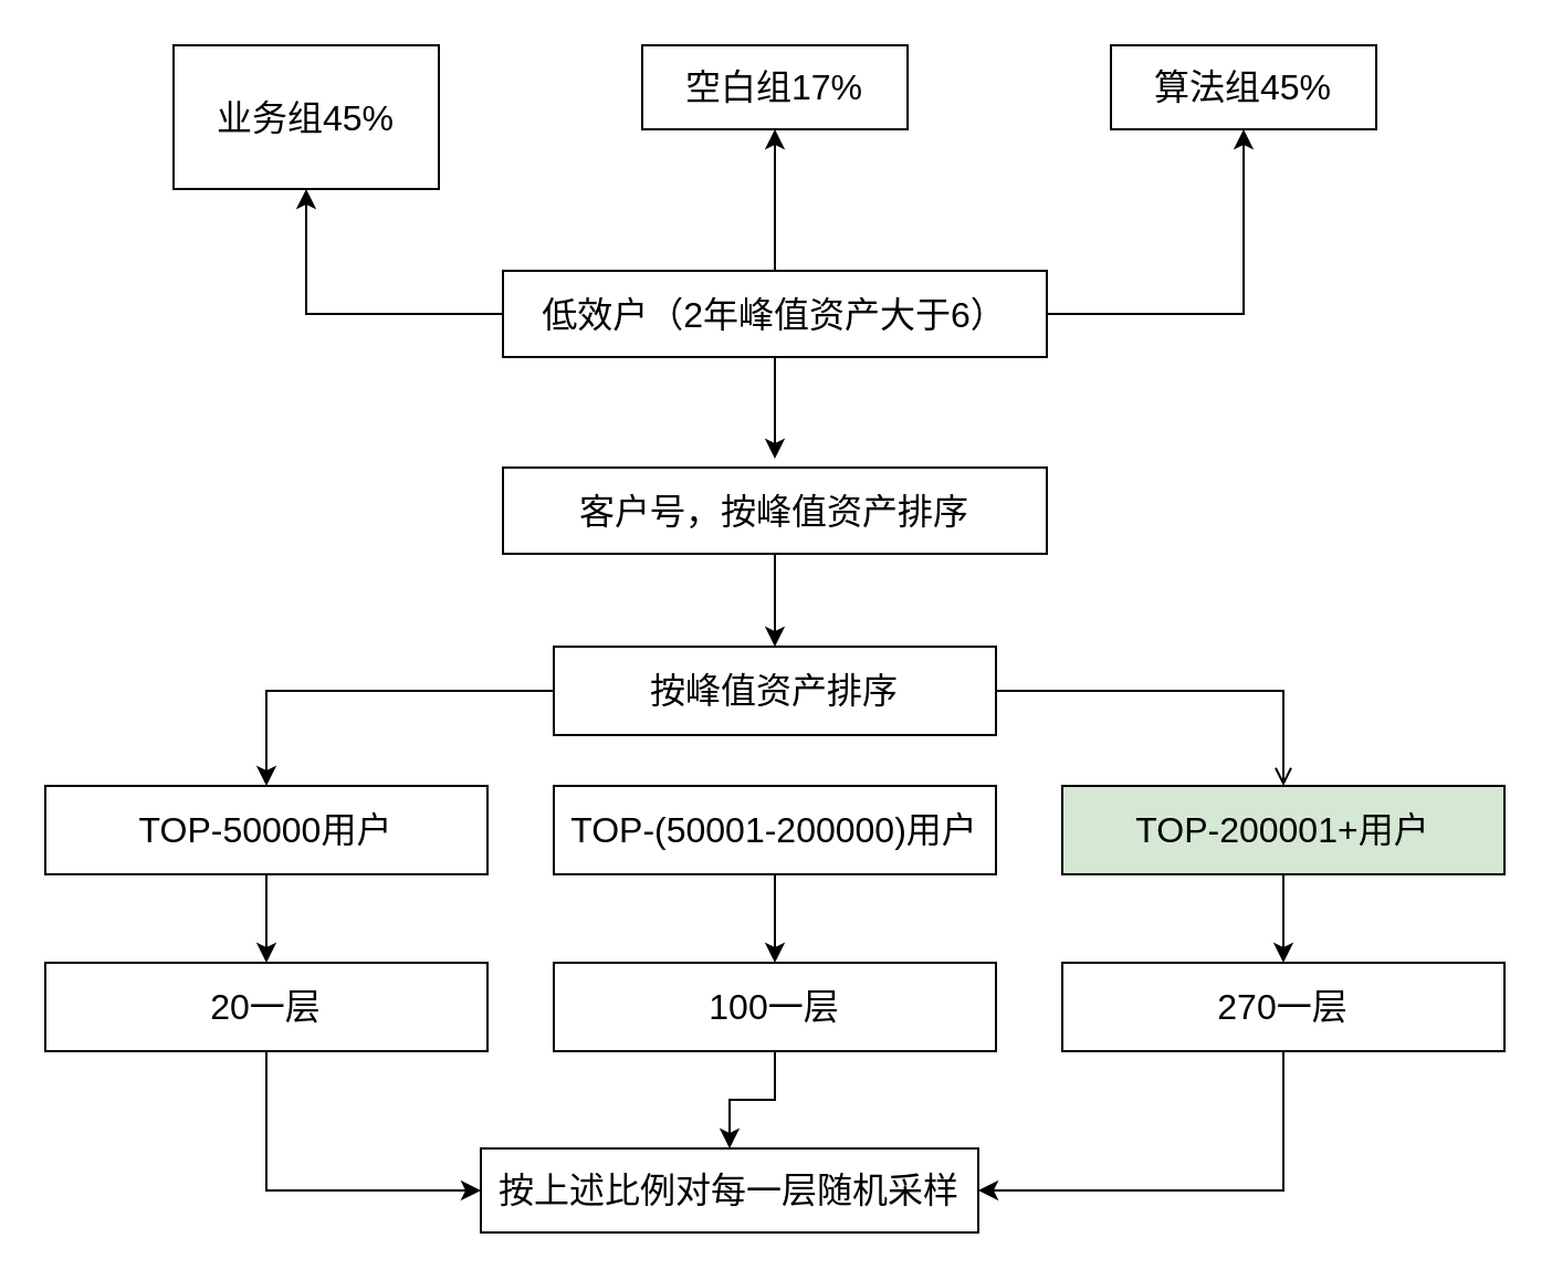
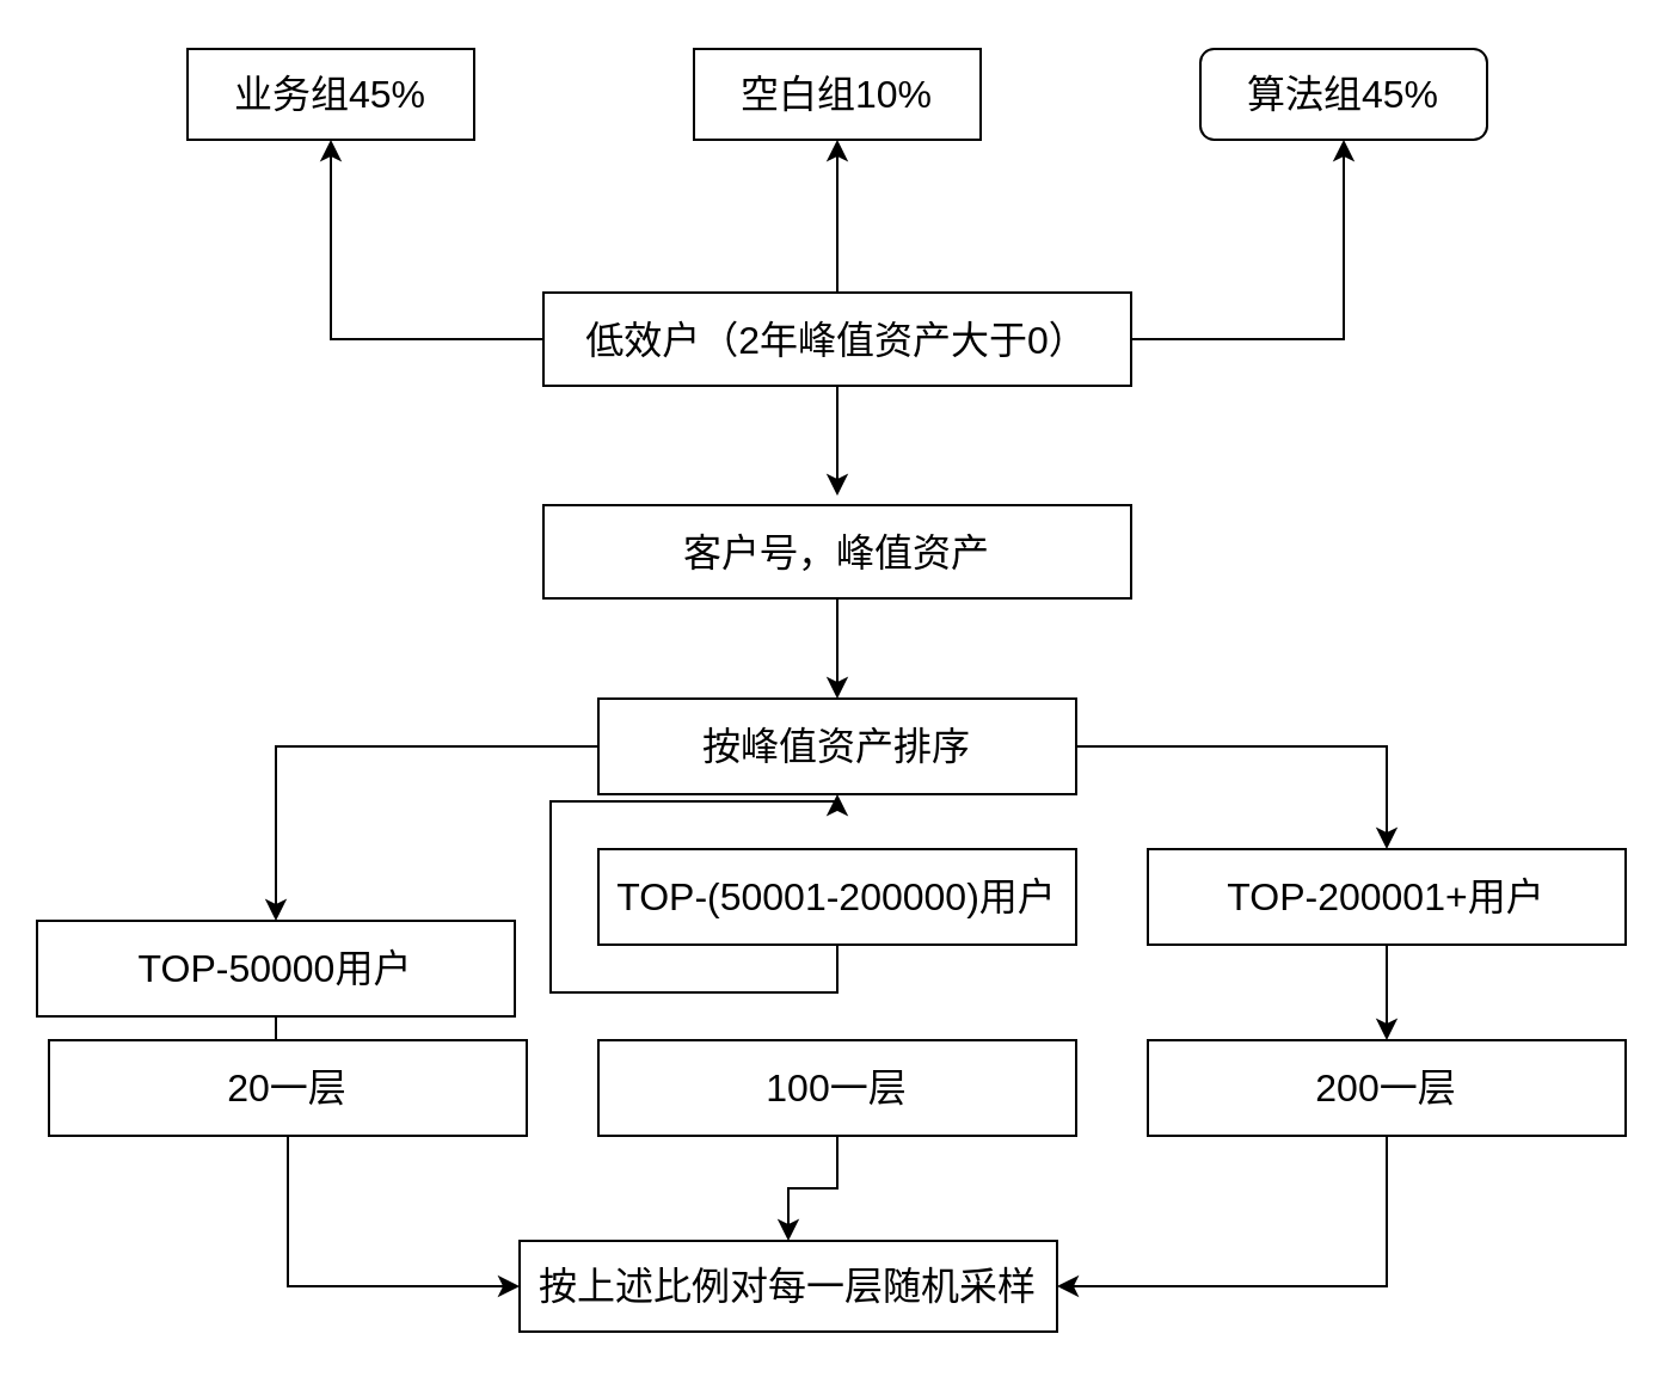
  <mxCell id="0" />
  <mxCell id="1" parent="0" />
  <mxCell id="2" style="edgeStyle=orthogonalEdgeStyle;rounded=0;orthogonalLoop=1;jettySize=auto;html=1;exitX=0;exitY=0.5;exitDx=0;exitDy=0;entryX=0.5;entryY=1;entryDx=0;entryDy=0;fontSize=16;" edge="1" parent="1" source="6" target="8"><mxGeometry relative="1" as="geometry" /></mxCell>
  <mxCell id="3" style="edgeStyle=orthogonalEdgeStyle;rounded=0;orthogonalLoop=1;jettySize=auto;html=1;exitX=1;exitY=0.5;exitDx=0;exitDy=0;fontSize=16;" edge="1" parent="1" source="6" target="9"><mxGeometry relative="1" as="geometry" /></mxCell>
  <mxCell id="4" style="edgeStyle=orthogonalEdgeStyle;rounded=0;orthogonalLoop=1;jettySize=auto;html=1;entryX=0.5;entryY=1;entryDx=0;entryDy=0;fontSize=16;" edge="1" parent="1" source="6" target="7"><mxGeometry relative="1" as="geometry" /></mxCell>
  <mxCell id="5" style="edgeStyle=orthogonalEdgeStyle;rounded=0;orthogonalLoop=1;jettySize=auto;html=1;exitX=0.5;exitY=1;exitDx=0;exitDy=0;entryX=0.5;entryY=0;entryDx=0;entryDy=0;fontSize=16;" edge="1" parent="1" source="6"><mxGeometry relative="1" as="geometry"><mxPoint x="350" y="207" as="targetPoint" /></mxGeometry></mxCell>
- <mxCell id="6" value="&lt;font style=&quot;font-size: 16px;&quot;&gt;低效户（2年峰值资产大于6）&lt;/font&gt;" style="rounded=0;whiteSpace=wrap;html=1;" vertex="1" parent="1"><mxGeometry x="227" y="122" width="246" height="39" as="geometry" /></mxCell>
- <mxCell id="7" value="空白组17%" style="rounded=0;whiteSpace=wrap;html=1;fontSize=16;" vertex="1" parent="1"><mxGeometry x="290" y="20" width="120" height="38" as="geometry" /></mxCell>
- <mxCell id="8" value="业务组45%" style="rounded=0;whiteSpace=wrap;html=1;fontSize=16;" vertex="1" parent="1"><mxGeometry x="78" y="20" width="120" height="65" as="geometry" /></mxCell>
- <mxCell id="9" value="算法组45%" style="rounded=0;whiteSpace=wrap;html=1;fontSize=16;" vertex="1" parent="1"><mxGeometry x="502" y="20" width="120" height="38" as="geometry" /></mxCell>
+ <mxCell id="6" value="&lt;font style=&quot;font-size: 16px;&quot;&gt;低效户（2年峰值资产大于0）&lt;/font&gt;" style="rounded=0;whiteSpace=wrap;html=1;" vertex="1" parent="1"><mxGeometry x="227" y="122" width="246" height="39" as="geometry" /></mxCell>
+ <mxCell id="7" value="空白组10%" style="rounded=0;whiteSpace=wrap;html=1;fontSize=16;" vertex="1" parent="1"><mxGeometry x="290" y="20" width="120" height="38" as="geometry" /></mxCell>
+ <mxCell id="8" value="业务组45%" style="rounded=0;whiteSpace=wrap;html=1;fontSize=16;" vertex="1" parent="1"><mxGeometry x="78" y="20" width="120" height="38" as="geometry" /></mxCell>
+ <mxCell id="9" value="算法组45%" style="whiteSpace=wrap;html=1;fontSize=16;rounded=1;" vertex="1" parent="1"><mxGeometry x="502" y="20" width="120" height="38" as="geometry" /></mxCell>
  <mxCell id="10" value="" style="edgeStyle=orthogonalEdgeStyle;rounded=0;orthogonalLoop=1;jettySize=auto;html=1;fontSize=16;" edge="1" parent="1" source="11" target="14"><mxGeometry relative="1" as="geometry" /></mxCell>
- <mxCell id="11" value="&lt;font style=&quot;font-size: 16px;&quot;&gt;客户号，按峰值资产排序&lt;/font&gt;" style="rounded=0;whiteSpace=wrap;html=1;" vertex="1" parent="1"><mxGeometry x="227" y="211" width="246" height="39" as="geometry" /></mxCell>
+ <mxCell id="11" value="&lt;font style=&quot;font-size: 16px;&quot;&gt;客户号，峰值资产&lt;/font&gt;" style="rounded=0;whiteSpace=wrap;html=1;" vertex="1" parent="1"><mxGeometry x="227" y="211" width="246" height="39" as="geometry" /></mxCell>
  <mxCell id="12" style="edgeStyle=orthogonalEdgeStyle;rounded=0;orthogonalLoop=1;jettySize=auto;html=1;fontSize=16;" edge="1" parent="1" source="14" target="20"><mxGeometry relative="1" as="geometry" /></mxCell>
- <mxCell id="13" style="edgeStyle=orthogonalEdgeStyle;rounded=0;orthogonalLoop=1;jettySize=auto;html=1;exitX=1;exitY=0.5;exitDx=0;exitDy=0;fontSize=16;endArrow=open;" edge="1" parent="1" source="14" target="16"><mxGeometry relative="1" as="geometry" /></mxCell>
+ <mxCell id="13" style="edgeStyle=orthogonalEdgeStyle;rounded=0;orthogonalLoop=1;jettySize=auto;html=1;exitX=1;exitY=0.5;exitDx=0;exitDy=0;fontSize=16;" edge="1" parent="1" source="14" target="16"><mxGeometry relative="1" as="geometry" /></mxCell>
  <mxCell id="14" value="&lt;font style=&quot;font-size: 16px;&quot;&gt;按峰值资产排序&lt;/font&gt;" style="whiteSpace=wrap;html=1;rounded=0;" vertex="1" parent="1"><mxGeometry x="250" y="292" width="200" height="40" as="geometry" /></mxCell>
  <mxCell id="15" style="edgeStyle=orthogonalEdgeStyle;rounded=0;orthogonalLoop=1;jettySize=auto;html=1;exitX=0.5;exitY=1;exitDx=0;exitDy=0;entryX=0.5;entryY=0;entryDx=0;entryDy=0;fontSize=16;" edge="1" parent="1" source="16" target="26"><mxGeometry relative="1" as="geometry" /></mxCell>
- <mxCell id="16" value="&lt;span style=&quot;font-size: 16px;&quot;&gt;TOP-200001+用户&lt;/span&gt;" style="whiteSpace=wrap;html=1;rounded=0;fillColor=#d5e8d4;" vertex="1" parent="1"><mxGeometry x="480" y="355" width="200" height="40" as="geometry" /></mxCell>
- <mxCell id="17" style="edgeStyle=orthogonalEdgeStyle;rounded=0;orthogonalLoop=1;jettySize=auto;html=1;exitX=0.5;exitY=1;exitDx=0;exitDy=0;entryX=0.5;entryY=0;entryDx=0;entryDy=0;fontSize=16;" edge="1" parent="1" source="18" target="24"><mxGeometry relative="1" as="geometry" /></mxCell>
+ <mxCell id="16" value="&lt;span style=&quot;font-size: 16px;&quot;&gt;TOP-200001+用户&lt;/span&gt;" style="whiteSpace=wrap;html=1;rounded=0;" vertex="1" parent="1"><mxGeometry x="480" y="355" width="200" height="40" as="geometry" /></mxCell>
+ <mxCell id="17" style="edgeStyle=orthogonalEdgeStyle;rounded=0;orthogonalLoop=1;jettySize=auto;html=1;exitX=0.5;exitY=1;exitDx=0;exitDy=0;fontSize=16;" edge="1" parent="1" source="18" target="14"><mxGeometry relative="1" as="geometry" /></mxCell>
  <mxCell id="18" value="&lt;span style=&quot;font-size: 16px;&quot;&gt;TOP-(50001-200000)用户&lt;/span&gt;" style="whiteSpace=wrap;html=1;rounded=0;" vertex="1" parent="1"><mxGeometry x="250" y="355" width="200" height="40" as="geometry" /></mxCell>
  <mxCell id="19" style="edgeStyle=orthogonalEdgeStyle;rounded=0;orthogonalLoop=1;jettySize=auto;html=1;exitX=0.5;exitY=1;exitDx=0;exitDy=0;fontSize=16;" edge="1" parent="1" source="20" target="22"><mxGeometry relative="1" as="geometry" /></mxCell>
- <mxCell id="20" value="&lt;span style=&quot;font-size: 16px;&quot;&gt;TOP-50000用户&lt;/span&gt;" style="whiteSpace=wrap;html=1;rounded=0;" vertex="1" parent="1"><mxGeometry x="20" y="355" width="200" height="40" as="geometry" /></mxCell>
+ <mxCell id="20" value="&lt;span style=&quot;font-size: 16px;&quot;&gt;TOP-50000用户&lt;/span&gt;" style="whiteSpace=wrap;html=1;rounded=0;" vertex="1" parent="1"><mxGeometry x="15" y="385" width="200" height="40" as="geometry" /></mxCell>
  <mxCell id="21" style="edgeStyle=orthogonalEdgeStyle;rounded=0;orthogonalLoop=1;jettySize=auto;html=1;exitX=0.5;exitY=1;exitDx=0;exitDy=0;entryX=0;entryY=0.5;entryDx=0;entryDy=0;fontSize=16;" edge="1" parent="1" source="22" target="27"><mxGeometry relative="1" as="geometry" /></mxCell>
  <mxCell id="22" value="&lt;span style=&quot;font-size: 16px;&quot;&gt;20一层&lt;/span&gt;" style="whiteSpace=wrap;html=1;rounded=0;" vertex="1" parent="1"><mxGeometry x="20" y="435" width="200" height="40" as="geometry" /></mxCell>
  <mxCell id="23" style="edgeStyle=orthogonalEdgeStyle;rounded=0;orthogonalLoop=1;jettySize=auto;html=1;exitX=0.5;exitY=1;exitDx=0;exitDy=0;fontSize=16;" edge="1" parent="1" source="24" target="27"><mxGeometry relative="1" as="geometry" /></mxCell>
  <mxCell id="24" value="&lt;span style=&quot;font-size: 16px;&quot;&gt;100一层&lt;/span&gt;" style="whiteSpace=wrap;html=1;rounded=0;" vertex="1" parent="1"><mxGeometry x="250" y="435" width="200" height="40" as="geometry" /></mxCell>
  <mxCell id="25" style="edgeStyle=orthogonalEdgeStyle;rounded=0;orthogonalLoop=1;jettySize=auto;html=1;exitX=0.5;exitY=1;exitDx=0;exitDy=0;entryX=1;entryY=0.5;entryDx=0;entryDy=0;fontSize=16;" edge="1" parent="1" source="26" target="27"><mxGeometry relative="1" as="geometry" /></mxCell>
- <mxCell id="26" value="&lt;span style=&quot;font-size: 16px;&quot;&gt;270一层&lt;/span&gt;" style="whiteSpace=wrap;html=1;rounded=0;" vertex="1" parent="1"><mxGeometry x="480" y="435" width="200" height="40" as="geometry" /></mxCell>
+ <mxCell id="26" value="&lt;span style=&quot;font-size: 16px;&quot;&gt;200一层&lt;/span&gt;" style="whiteSpace=wrap;html=1;rounded=0;" vertex="1" parent="1"><mxGeometry x="480" y="435" width="200" height="40" as="geometry" /></mxCell>
  <mxCell id="27" value="按上述比例对每一层随机采样" style="rounded=0;whiteSpace=wrap;html=1;fontSize=16;" vertex="1" parent="1"><mxGeometry x="217" y="519" width="225" height="38" as="geometry" /></mxCell>
